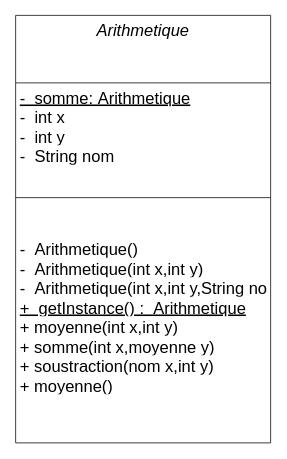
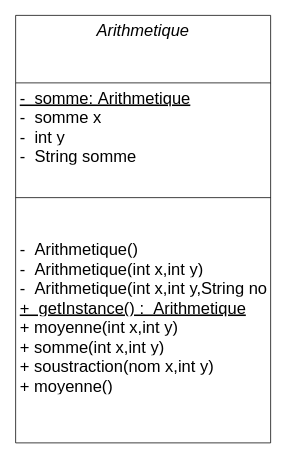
  <mxCell id="0" />
  <mxCell id="1" parent="0" />
  <mxCell id="2" value="Arithmetique" style="swimlane;fontStyle=2;align=center;verticalAlign=top;childLayout=stackLayout;horizontal=1;startSize=90;horizontalStack=0;resizeParent=1;resizeLast=0;collapsible=1;marginBottom=0;rounded=0;shadow=0;strokeWidth=1;fontSize=22;" parent="1" vertex="1"><mxGeometry x="20" y="20" width="340" height="570" as="geometry"><mxRectangle x="230" y="140" width="160" height="26" as="alternateBounds" /></mxGeometry></mxCell>
  <mxCell id="3" value="-  somme: Arithmetique" style="text;align=left;verticalAlign=top;spacingLeft=4;spacingRight=4;overflow=hidden;rotatable=0;points=[[0,0.5],[1,0.5]];portConstraint=eastwest;fontStyle=4;fontSize=22;" parent="2" vertex="1"><mxGeometry y="90" width="340" height="26" as="geometry" /></mxCell>
- <mxCell id="4" value="-  int x" style="text;align=left;verticalAlign=top;spacingLeft=4;spacingRight=4;overflow=hidden;rotatable=0;points=[[0,0.5],[1,0.5]];portConstraint=eastwest;fontStyle=0;fontSize=22;" vertex="1" parent="2"><mxGeometry y="116" width="340" height="26" as="geometry" /></mxCell>
+ <mxCell id="4" value="-  somme x" style="text;align=left;verticalAlign=top;spacingLeft=4;spacingRight=4;overflow=hidden;rotatable=0;points=[[0,0.5],[1,0.5]];portConstraint=eastwest;fontStyle=0;fontSize=22;" vertex="1" parent="2"><mxGeometry y="116" width="340" height="26" as="geometry" /></mxCell>
  <mxCell id="5" value="-  int y" style="text;align=left;verticalAlign=top;spacingLeft=4;spacingRight=4;overflow=hidden;rotatable=0;points=[[0,0.5],[1,0.5]];portConstraint=eastwest;fontStyle=0;fontSize=22;" vertex="1" parent="2"><mxGeometry y="142" width="340" height="26" as="geometry" /></mxCell>
- <mxCell id="6" value="-  String nom" style="text;align=left;verticalAlign=top;spacingLeft=4;spacingRight=4;overflow=hidden;rotatable=0;points=[[0,0.5],[1,0.5]];portConstraint=eastwest;fontStyle=0;fontSize=22;" vertex="1" parent="2"><mxGeometry y="168" width="340" height="26" as="geometry" /></mxCell>
+ <mxCell id="6" value="-  String somme" style="text;align=left;verticalAlign=top;spacingLeft=4;spacingRight=4;overflow=hidden;rotatable=0;points=[[0,0.5],[1,0.5]];portConstraint=eastwest;fontStyle=0;fontSize=22;" vertex="1" parent="2"><mxGeometry y="168" width="340" height="26" as="geometry" /></mxCell>
  <mxCell id="7" value="" style="line;html=1;strokeWidth=1;align=left;verticalAlign=middle;spacingTop=-1;spacingLeft=3;spacingRight=3;rotatable=0;labelPosition=right;points=[];portConstraint=eastwest;fontSize=22;" parent="2" vertex="1"><mxGeometry y="194" width="340" height="98" as="geometry" /></mxCell>
  <mxCell id="8" value="-  Arithmetique()" style="text;align=left;verticalAlign=top;spacingLeft=4;spacingRight=4;overflow=hidden;rotatable=0;points=[[0,0.5],[1,0.5]];portConstraint=eastwest;fontSize=22;" vertex="1" parent="2"><mxGeometry y="292" width="340" height="26" as="geometry" /></mxCell>
  <mxCell id="9" value="-  Arithmetique(int x,int y)" style="text;align=left;verticalAlign=top;spacingLeft=4;spacingRight=4;overflow=hidden;rotatable=0;points=[[0,0.5],[1,0.5]];portConstraint=eastwest;fontSize=22;" vertex="1" parent="2"><mxGeometry y="318" width="340" height="26" as="geometry" /></mxCell>
  <mxCell id="10" value="-  Arithmetique(int x,int y,String nom)" style="text;align=left;verticalAlign=top;spacingLeft=4;spacingRight=4;overflow=hidden;rotatable=0;points=[[0,0.5],[1,0.5]];portConstraint=eastwest;fontSize=22;" parent="2" vertex="1"><mxGeometry y="344" width="340" height="26" as="geometry" /></mxCell>
  <mxCell id="11" value="+  getInstance() :  Arithmetique" style="text;align=left;verticalAlign=top;spacingLeft=4;spacingRight=4;overflow=hidden;rotatable=0;points=[[0,0.5],[1,0.5]];portConstraint=eastwest;fontStyle=4;fontSize=22;" vertex="1" parent="2"><mxGeometry y="370" width="340" height="26" as="geometry" /></mxCell>
  <mxCell id="12" value="+ moyenne(int x,int y)" style="text;align=left;verticalAlign=top;spacingLeft=4;spacingRight=4;overflow=hidden;rotatable=0;points=[[0,0.5],[1,0.5]];portConstraint=eastwest;fontSize=22;" vertex="1" parent="2"><mxGeometry y="396" width="340" height="26" as="geometry" /></mxCell>
- <mxCell id="13" value="+ somme(int x,moyenne y)" style="text;align=left;verticalAlign=top;spacingLeft=4;spacingRight=4;overflow=hidden;rotatable=0;points=[[0,0.5],[1,0.5]];portConstraint=eastwest;fontSize=22;" vertex="1" parent="2"><mxGeometry y="422" width="340" height="26" as="geometry" /></mxCell>
+ <mxCell id="13" value="+ somme(int x,int y)" style="text;align=left;verticalAlign=top;spacingLeft=4;spacingRight=4;overflow=hidden;rotatable=0;points=[[0,0.5],[1,0.5]];portConstraint=eastwest;fontSize=22;" vertex="1" parent="2"><mxGeometry y="422" width="340" height="26" as="geometry" /></mxCell>
  <mxCell id="14" value="+ soustraction(nom x,int y)" style="text;align=left;verticalAlign=top;spacingLeft=4;spacingRight=4;overflow=hidden;rotatable=0;points=[[0,0.5],[1,0.5]];portConstraint=eastwest;fontSize=22;" vertex="1" parent="2"><mxGeometry y="448" width="340" height="26" as="geometry" /></mxCell>
  <mxCell id="15" value="+ moyenne()" style="text;align=left;verticalAlign=top;spacingLeft=4;spacingRight=4;overflow=hidden;rotatable=0;points=[[0,0.5],[1,0.5]];portConstraint=eastwest;fontSize=22;" vertex="1" parent="2"><mxGeometry y="474" width="340" height="26" as="geometry" /></mxCell>
